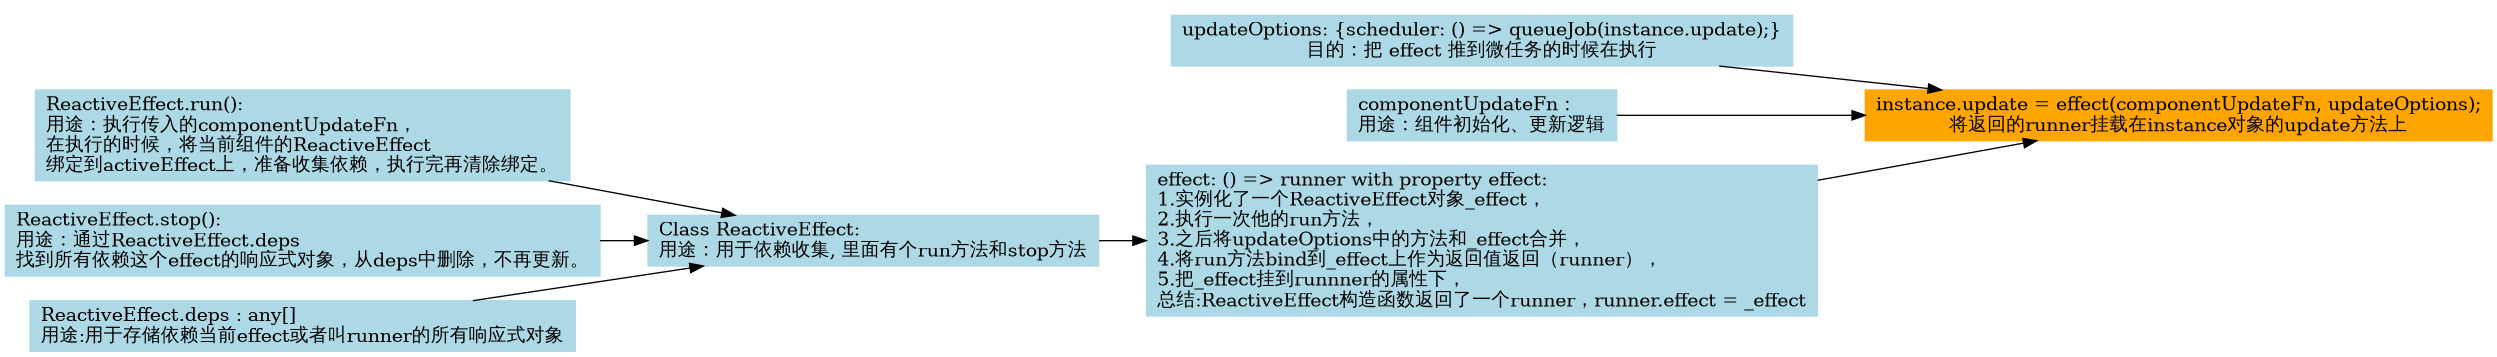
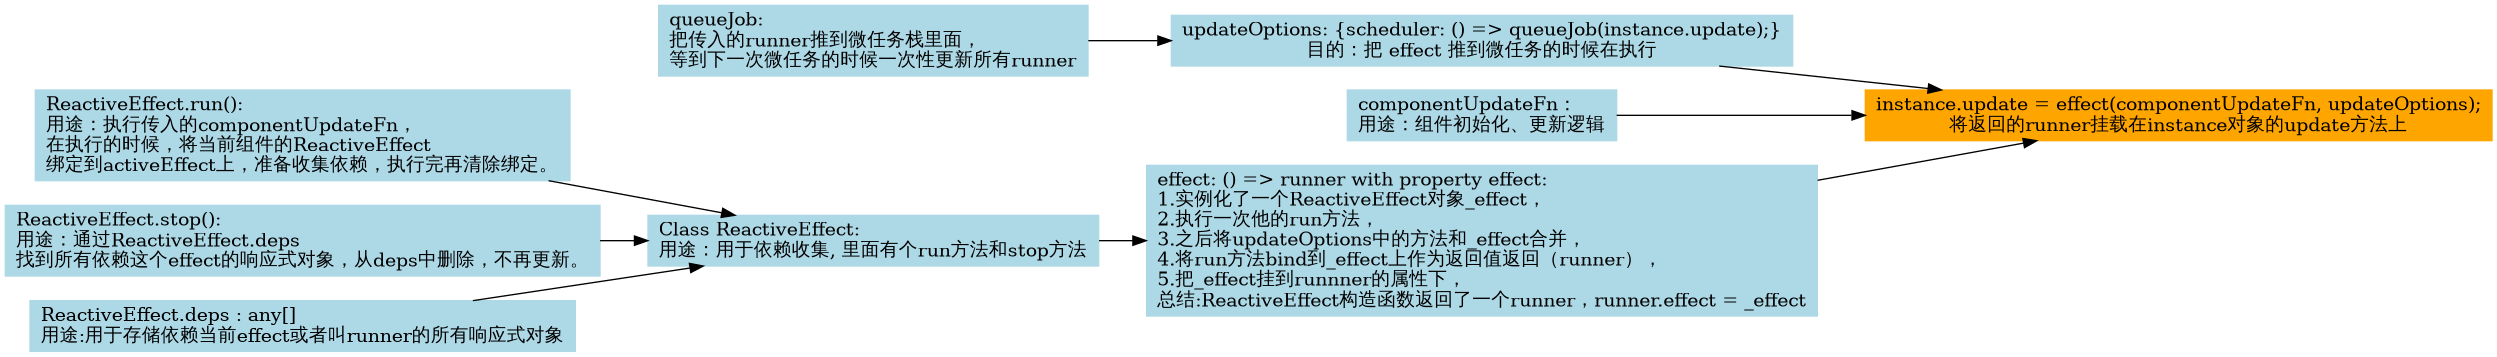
  digraph {
    rankdir=LR
    splines=FALSE
    node [color=lightblue fontcolor=black shape=rect style=filled]
    n1 [color=orange label="instance.update = effect(componentUpdateFn, updateOptions);\l将返回的runner挂载在instance对象的update方法上"]
    n2 [label="updateOptions: {scheduler: () => queueJob(instance.update);}\l目的：把 effect 推到微任务的时候在执行"]
    n3 [label="componentUpdateFn：\l用途：组件初始化、更新逻辑"]
+   n4 [label="queueJob:\l把传入的runner推到微任务栈里面，\l等到下一次微任务的时候一次性更新所有runner"]
    n5 [label="effect: () => runner with property effect:\l1.实例化了一个ReactiveEffect对象_effect，\l2.执行一次他的run方法，\l3.之后将updateOptions中的方法和_effect合并，\l4.将run方法bind到_effect上作为返回值返回（runner），\l5.把_effect挂到runnner的属性下，\l总结:ReactiveEffect构造函数返回了一个runner，runner.effect = _effect"]
    n6 [label="Class ReactiveEffect:\l用途：用于依赖收集, 里面有个run方法和stop方法"]
    n7 [label="ReactiveEffect.run():\l用途：执行传入的componentUpdateFn，\l在执行的时候，将当前组件的ReactiveEffect\l绑定到activeEffect上，准备收集依赖，执行完再清除绑定。"]
    n8 [label="ReactiveEffect.stop():\l用途：通过ReactiveEffect.deps\l找到所有依赖这个effect的响应式对象，从deps中删除，不再更新。"]
    n9 [label="ReactiveEffect.deps : any[]\l用途:用于存储依赖当前effect或者叫runner的所有响应式对象"]
    subgraph sub_1 {
      rank=same
      n1
    }
    subgraph sub_2 {
      rank=same
      n2
      n3
    }
    n2 -> n1
    n3 -> n1
+   n4 -> n2
    n5 -> n1
    n6 -> n5
    n7 -> n6
    n8 -> n6
    n9 -> n6
  }
